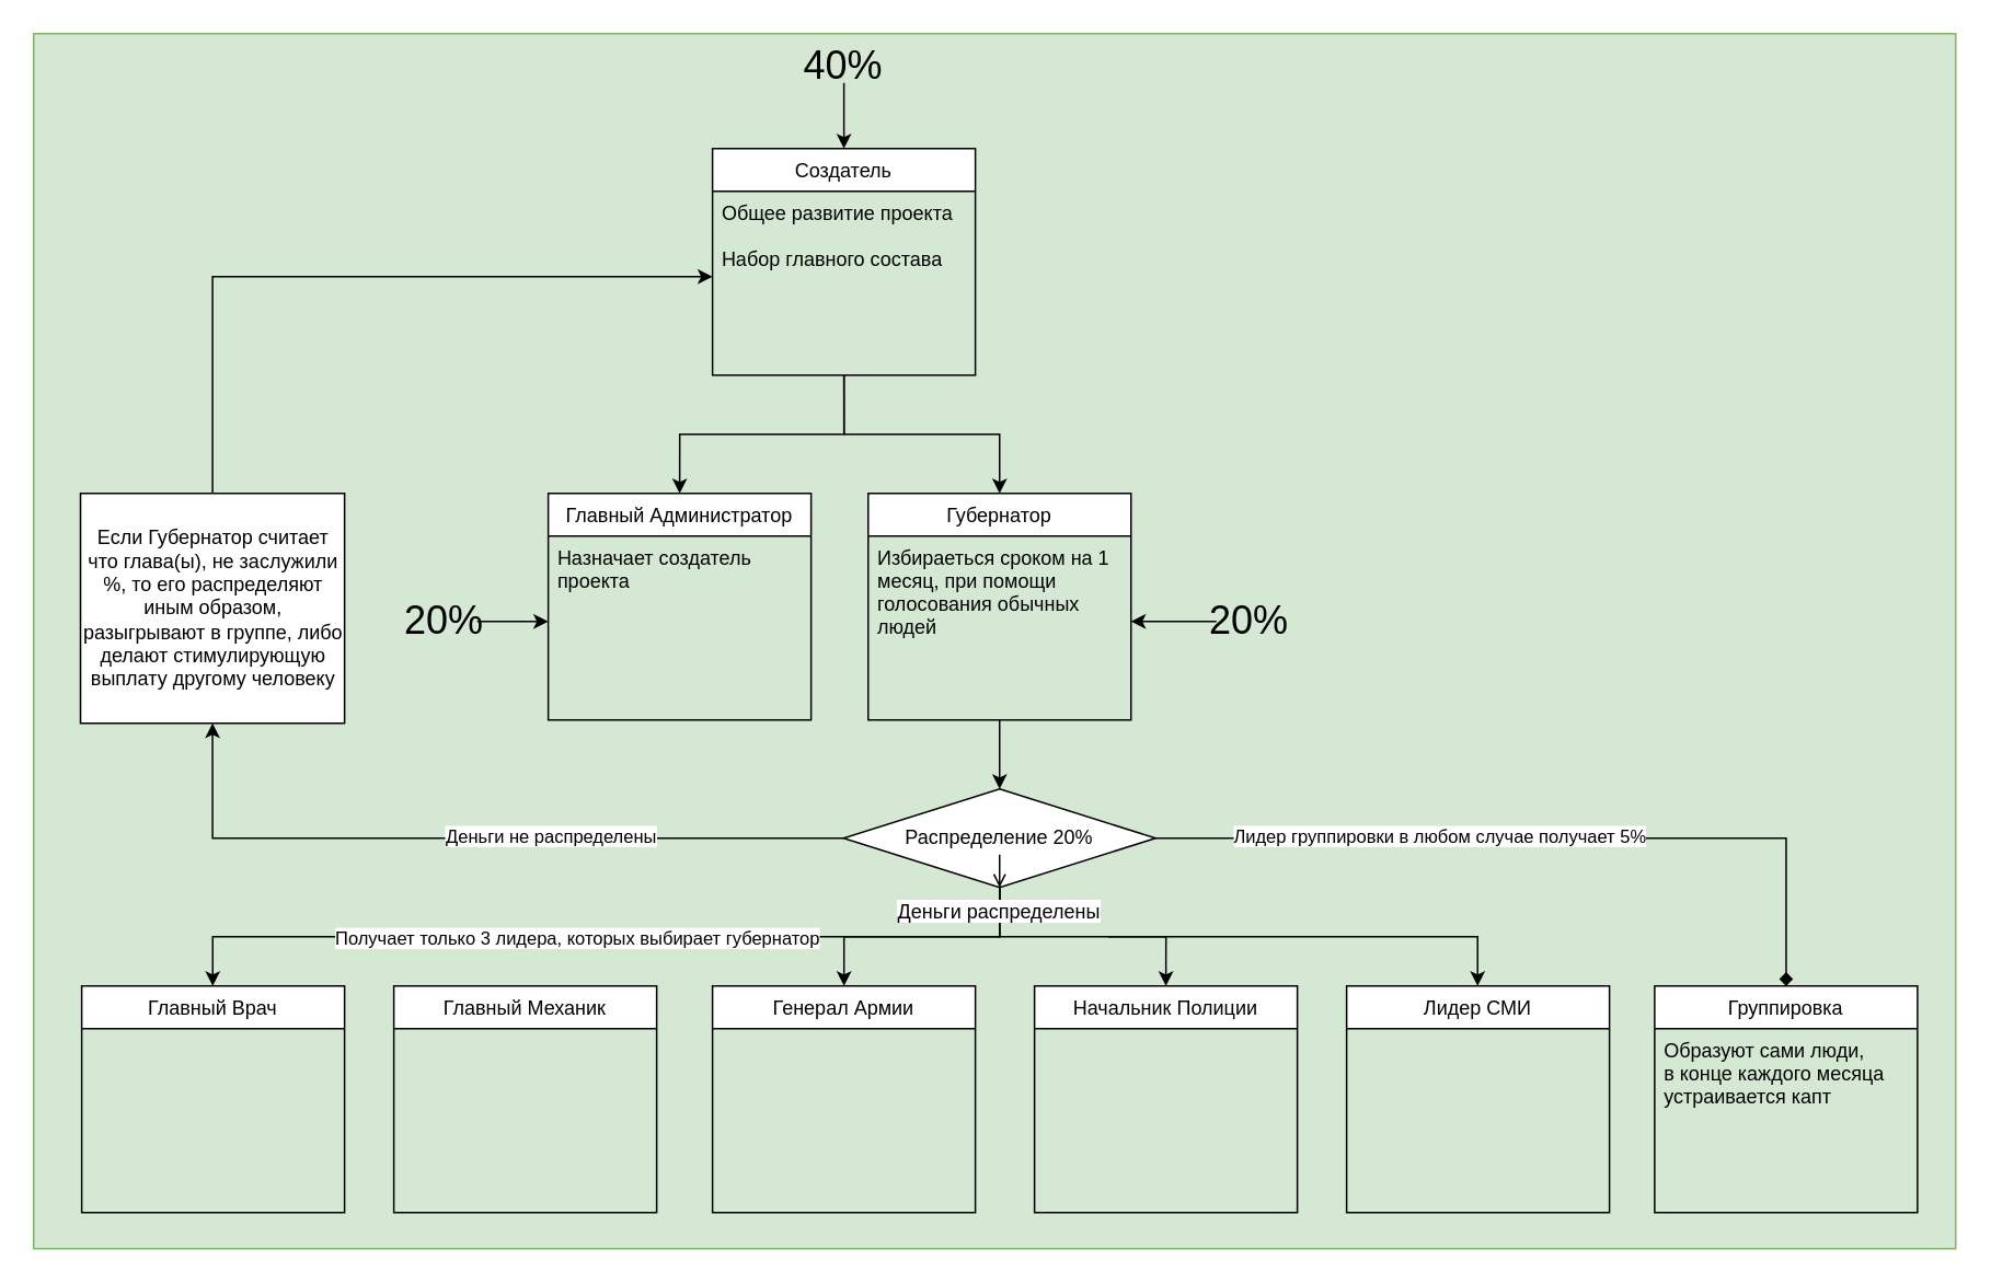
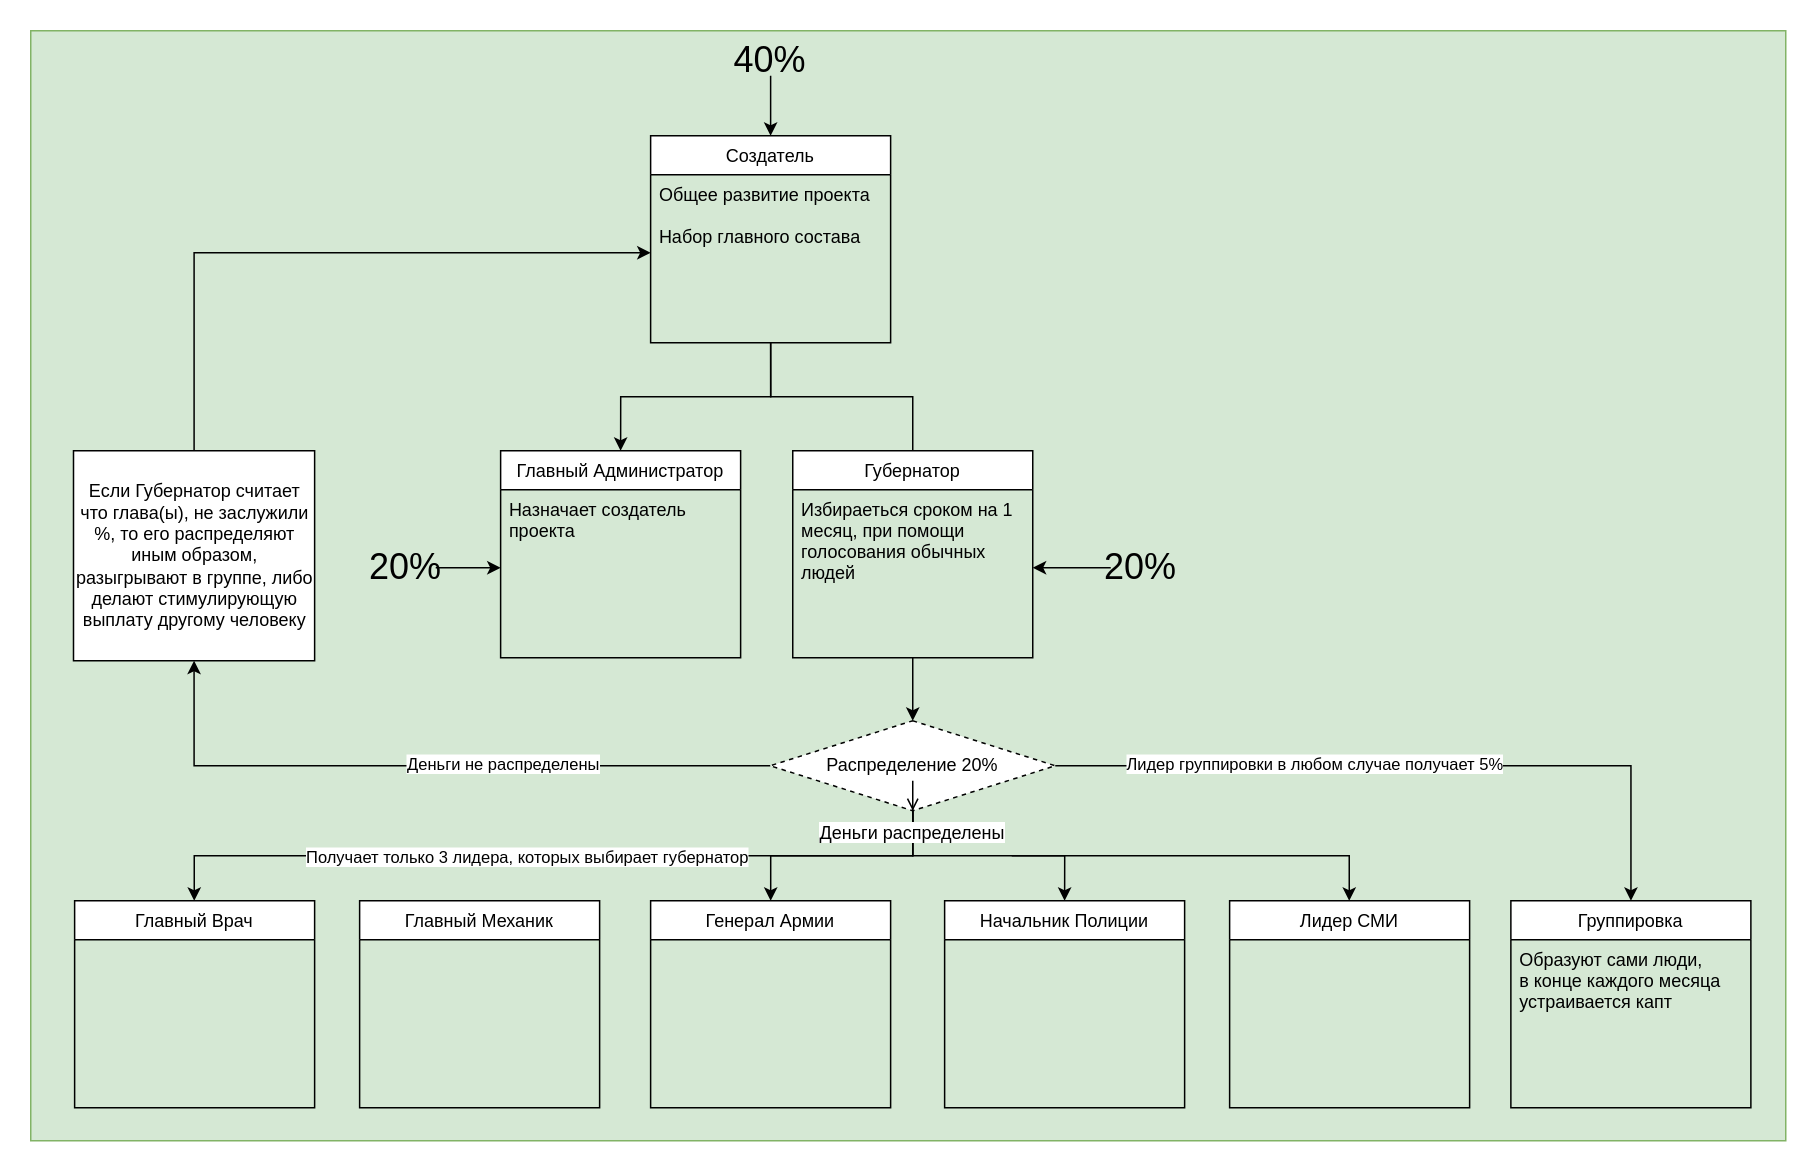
  <mxCell id="0" />
  <mxCell id="1" parent="0" />
  <mxCell id="2" value="" style="rounded=0;whiteSpace=wrap;html=1;fillColor=#d5e8d4;strokeColor=#82b366;" vertex="1" parent="1"><mxGeometry y="20" width="1170" height="740" as="geometry" x="20" /></mxCell>
  <mxCell id="3" style="edgeStyle=orthogonalEdgeStyle;rounded=0;orthogonalLoop=1;jettySize=auto;html=1;exitX=0.5;exitY=1;exitDx=0;exitDy=0;entryX=0.5;entryY=0;entryDx=0;entryDy=0;" parent="1" source="5" target="7" edge="1"><mxGeometry relative="1" as="geometry" /></mxCell>
- <mxCell id="4" style="edgeStyle=orthogonalEdgeStyle;rounded=0;orthogonalLoop=1;jettySize=auto;html=1;entryX=0.5;entryY=0;entryDx=0;entryDy=0;" parent="1" source="5" target="10" edge="1"><mxGeometry relative="1" as="geometry" /></mxCell>
+ <mxCell id="4" style="edgeStyle=orthogonalEdgeStyle;rounded=0;orthogonalLoop=1;jettySize=auto;html=1;entryX=0.5;entryY=0;entryDx=0;entryDy=0;endArrow=none;" parent="1" source="5" target="10" edge="1"><mxGeometry relative="1" as="geometry" /></mxCell>
  <mxCell id="5" value="Создатель" style="swimlane;fontStyle=0;align=center;verticalAlign=top;childLayout=stackLayout;horizontal=1;startSize=26;horizontalStack=0;resizeParent=1;resizeLast=0;collapsible=1;marginBottom=0;rounded=0;shadow=0;strokeWidth=1;" parent="1" vertex="1"><mxGeometry x="433.25" y="90" width="160" height="138" as="geometry"><mxRectangle x="130" y="380" width="160" height="26" as="alternateBounds" /></mxGeometry></mxCell>
  <mxCell id="6" value="Общее развитие проекта&#10;&#10;Набор главного состава" style="text;align=left;verticalAlign=top;spacingLeft=4;spacingRight=4;overflow=hidden;rotatable=0;points=[[0,0.5],[1,0.5]];portConstraint=eastwest;" parent="5" vertex="1"><mxGeometry y="26" width="160" height="104" as="geometry" /></mxCell>
  <mxCell id="7" value="Главный Администратор" style="swimlane;fontStyle=0;align=center;verticalAlign=top;childLayout=stackLayout;horizontal=1;startSize=26;horizontalStack=0;resizeParent=1;resizeLast=0;collapsible=1;marginBottom=0;rounded=0;shadow=0;strokeWidth=1;" parent="1" vertex="1"><mxGeometry x="333.25" y="300" width="160" height="138" as="geometry"><mxRectangle x="130" y="380" width="160" height="26" as="alternateBounds" /></mxGeometry></mxCell>
  <mxCell id="8" value="Назначает создатель &#10;проекта" style="text;align=left;verticalAlign=top;spacingLeft=4;spacingRight=4;overflow=hidden;rotatable=0;points=[[0,0.5],[1,0.5]];portConstraint=eastwest;" parent="7" vertex="1"><mxGeometry y="26" width="160" height="104" as="geometry" /></mxCell>
  <mxCell id="9" style="edgeStyle=orthogonalEdgeStyle;rounded=0;orthogonalLoop=1;jettySize=auto;html=1;entryX=0.5;entryY=0;entryDx=0;entryDy=0;" edge="1" parent="1" source="10" target="34"><mxGeometry relative="1" as="geometry" /></mxCell>
  <mxCell id="10" value="Губернатор" style="swimlane;fontStyle=0;align=center;verticalAlign=top;childLayout=stackLayout;horizontal=1;startSize=26;horizontalStack=0;resizeParent=1;resizeLast=0;collapsible=1;marginBottom=0;rounded=0;shadow=0;strokeWidth=1;" parent="1" vertex="1"><mxGeometry x="528" y="300" width="160" height="138" as="geometry"><mxRectangle x="130" y="380" width="160" height="26" as="alternateBounds" /></mxGeometry></mxCell>
  <mxCell id="11" value="Избираеться сроком на 1&#10;месяц, при помощи &#10;голосования обычных&#10;людей" style="text;align=left;verticalAlign=top;spacingLeft=4;spacingRight=4;overflow=hidden;rotatable=0;points=[[0,0.5],[1,0.5]];portConstraint=eastwest;" parent="10" vertex="1"><mxGeometry y="26" width="160" height="104" as="geometry" /></mxCell>
  <mxCell id="12" style="edgeStyle=orthogonalEdgeStyle;rounded=0;orthogonalLoop=1;jettySize=auto;html=1;entryX=0;entryY=0.5;entryDx=0;entryDy=0;" parent="1" source="13" target="8" edge="1"><mxGeometry relative="1" as="geometry" /></mxCell>
  <mxCell id="13" value="&lt;font style=&quot;font-size: 24px&quot;&gt;20%&lt;/font&gt;" style="text;html=1;strokeColor=none;fillColor=none;align=center;verticalAlign=middle;whiteSpace=wrap;rounded=0;" parent="1" vertex="1"><mxGeometry x="250" y="368" width="40" height="20" as="geometry" /></mxCell>
  <mxCell id="14" style="edgeStyle=orthogonalEdgeStyle;rounded=0;orthogonalLoop=1;jettySize=auto;html=1;" parent="1" source="15" target="11" edge="1"><mxGeometry relative="1" as="geometry" /></mxCell>
  <mxCell id="15" value="&lt;font style=&quot;font-size: 24px&quot;&gt;20%&lt;/font&gt;" style="text;html=1;strokeColor=none;fillColor=none;align=center;verticalAlign=middle;whiteSpace=wrap;rounded=0;" parent="1" vertex="1"><mxGeometry x="740" y="368" width="40" height="20" as="geometry" /></mxCell>
  <mxCell id="16" style="edgeStyle=orthogonalEdgeStyle;rounded=0;orthogonalLoop=1;jettySize=auto;html=1;" parent="1" source="17" target="5" edge="1"><mxGeometry relative="1" as="geometry" /></mxCell>
  <mxCell id="17" value="&lt;font style=&quot;font-size: 24px&quot;&gt;40%&lt;/font&gt;" style="text;html=1;strokeColor=none;fillColor=none;align=center;verticalAlign=middle;whiteSpace=wrap;rounded=0;" parent="1" vertex="1"><mxGeometry x="493.25" y="30" width="40" height="20" as="geometry" /></mxCell>
  <mxCell id="18" value="Главный Врач" style="swimlane;fontStyle=0;align=center;verticalAlign=top;childLayout=stackLayout;horizontal=1;startSize=26;horizontalStack=0;resizeParent=1;resizeLast=0;collapsible=1;marginBottom=0;rounded=0;shadow=0;strokeWidth=1;" vertex="1" parent="1"><mxGeometry x="49.25" y="600" width="160" height="138" as="geometry"><mxRectangle x="130" y="380" width="160" height="26" as="alternateBounds" /></mxGeometry></mxCell>
  <mxCell id="19" value="Главный Механик" style="swimlane;fontStyle=0;align=center;verticalAlign=top;childLayout=stackLayout;horizontal=1;startSize=26;horizontalStack=0;resizeParent=1;resizeLast=0;collapsible=1;marginBottom=0;rounded=0;shadow=0;strokeWidth=1;" vertex="1" parent="1"><mxGeometry x="239.25" y="600" width="160" height="138" as="geometry"><mxRectangle x="130" y="380" width="160" height="26" as="alternateBounds" /></mxGeometry></mxCell>
  <mxCell id="20" value="Генерал Армии" style="swimlane;fontStyle=0;align=center;verticalAlign=top;childLayout=stackLayout;horizontal=1;startSize=26;horizontalStack=0;resizeParent=1;resizeLast=0;collapsible=1;marginBottom=0;rounded=0;shadow=0;strokeWidth=1;" vertex="1" parent="1"><mxGeometry x="433.25" y="600" width="160" height="138" as="geometry"><mxRectangle x="130" y="380" width="160" height="26" as="alternateBounds" /></mxGeometry></mxCell>
  <mxCell id="21" value="Начальник Полиции" style="swimlane;fontStyle=0;align=center;verticalAlign=top;childLayout=stackLayout;horizontal=1;startSize=26;horizontalStack=0;resizeParent=1;resizeLast=0;collapsible=1;marginBottom=0;rounded=0;shadow=0;strokeWidth=1;" vertex="1" parent="1"><mxGeometry x="629.25" y="600" width="160" height="138" as="geometry"><mxRectangle x="130" y="380" width="160" height="26" as="alternateBounds" /></mxGeometry></mxCell>
  <mxCell id="22" value="Лидер СМИ" style="swimlane;fontStyle=0;align=center;verticalAlign=top;childLayout=stackLayout;horizontal=1;startSize=26;horizontalStack=0;resizeParent=1;resizeLast=0;collapsible=1;marginBottom=0;rounded=0;shadow=0;strokeWidth=1;" vertex="1" parent="1"><mxGeometry x="819.25" y="600" width="160" height="138" as="geometry"><mxRectangle x="130" y="380" width="160" height="26" as="alternateBounds" /></mxGeometry></mxCell>
  <mxCell id="23" value="Группировка" style="swimlane;fontStyle=0;align=center;verticalAlign=top;childLayout=stackLayout;horizontal=1;startSize=26;horizontalStack=0;resizeParent=1;resizeLast=0;collapsible=1;marginBottom=0;rounded=0;shadow=0;strokeWidth=1;" vertex="1" parent="1"><mxGeometry x="1006.75" y="600" width="160" height="138" as="geometry"><mxRectangle x="130" y="380" width="160" height="26" as="alternateBounds" /></mxGeometry></mxCell>
  <mxCell id="24" value="Образуют сами люди, &#10;в конце каждого месяца&#10;устраивается капт " style="text;align=left;verticalAlign=top;spacingLeft=4;spacingRight=4;overflow=hidden;rotatable=0;points=[[0,0.5],[1,0.5]];portConstraint=eastwest;" vertex="1" parent="23"><mxGeometry y="26" width="160" height="104" as="geometry" /></mxCell>
  <mxCell id="25" style="edgeStyle=orthogonalEdgeStyle;rounded=0;orthogonalLoop=1;jettySize=auto;html=1;entryX=0.5;entryY=0;entryDx=0;entryDy=0;" edge="1" parent="1" source="34" target="21"><mxGeometry relative="1" as="geometry" /></mxCell>
  <mxCell id="26" style="edgeStyle=orthogonalEdgeStyle;rounded=0;orthogonalLoop=1;jettySize=auto;html=1;" edge="1" parent="1" source="34" target="20"><mxGeometry relative="1" as="geometry" /></mxCell>
  <mxCell id="27" style="edgeStyle=orthogonalEdgeStyle;rounded=0;orthogonalLoop=1;jettySize=auto;html=1;" edge="1" parent="1" source="34" target="18"><mxGeometry relative="1" as="geometry"><Array as="points"><mxPoint x="608" y="570" /><mxPoint x="129" y="570" /></Array></mxGeometry></mxCell>
  <mxCell id="28" value="Получает только 3 лидера, которых выбирает губернатор" style="edgeLabel;html=1;align=center;verticalAlign=middle;resizable=0;points=[];" vertex="1" connectable="0" parent="27"><mxGeometry x="0.733" y="3" relative="1" as="geometry"><mxPoint x="179" y="-3" as="offset" /></mxGeometry></mxCell>
  <mxCell id="29" style="edgeStyle=orthogonalEdgeStyle;rounded=0;orthogonalLoop=1;jettySize=auto;html=1;startArrow=none;" edge="1" parent="1" source="38" target="22"><mxGeometry relative="1" as="geometry"><Array as="points"><mxPoint x="608" y="570" /><mxPoint x="899" y="570" /></Array></mxGeometry></mxCell>
- <mxCell id="30" style="edgeStyle=orthogonalEdgeStyle;rounded=0;orthogonalLoop=1;jettySize=auto;html=1;endArrow=diamond;" edge="1" parent="1" source="34" target="23"><mxGeometry relative="1" as="geometry" /></mxCell>
+ <mxCell id="30" style="edgeStyle=orthogonalEdgeStyle;rounded=0;orthogonalLoop=1;jettySize=auto;html=1;" edge="1" parent="1" source="34" target="23"><mxGeometry relative="1" as="geometry" /></mxCell>
  <mxCell id="31" value="Лидер группировки в любом случае получает 5%" style="edgeLabel;html=1;align=center;verticalAlign=middle;resizable=0;points=[];" vertex="1" connectable="0" parent="30"><mxGeometry x="-0.274" y="2" relative="1" as="geometry"><mxPoint as="offset" /></mxGeometry></mxCell>
  <mxCell id="32" style="edgeStyle=orthogonalEdgeStyle;rounded=0;orthogonalLoop=1;jettySize=auto;html=1;entryX=0.5;entryY=1;entryDx=0;entryDy=0;" edge="1" parent="1" source="34" target="36"><mxGeometry relative="1" as="geometry" /></mxCell>
  <mxCell id="33" value="Деньги не распределены" style="edgeLabel;html=1;align=center;verticalAlign=middle;resizable=0;points=[];" vertex="1" connectable="0" parent="32"><mxGeometry x="-0.212" y="-2" relative="1" as="geometry"><mxPoint as="offset" /></mxGeometry></mxCell>
- <mxCell id="34" value="Распределение 20%" style="rhombus;whiteSpace=wrap;html=1;" vertex="1" parent="1"><mxGeometry x="513" y="480" width="190" height="60" as="geometry" /></mxCell>
+ <mxCell id="34" value="Распределение 20%" style="rhombus;whiteSpace=wrap;html=1;dashed=1;" vertex="1" parent="1"><mxGeometry x="513" y="480" width="190" height="60" as="geometry" /></mxCell>
  <mxCell id="35" style="edgeStyle=orthogonalEdgeStyle;rounded=0;orthogonalLoop=1;jettySize=auto;html=1;entryX=0;entryY=0.5;entryDx=0;entryDy=0;" edge="1" parent="1" source="36" target="6"><mxGeometry relative="1" as="geometry" /></mxCell>
  <mxCell id="36" value="Если Губернатор считает что глава(ы), не заслужили %, то его распределяют иным образом, разыгрывают в группе, либо делают стимулирующую выплату другому человеку" style="rounded=0;whiteSpace=wrap;html=1;" vertex="1" parent="1"><mxGeometry x="48.5" y="300" width="160.75" height="140" as="geometry" /></mxCell>
  <mxCell id="37" value="" style="edgeStyle=orthogonalEdgeStyle;rounded=0;orthogonalLoop=1;jettySize=auto;html=1;endArrow=open;" edge="1" parent="1" source="34" target="38"><mxGeometry relative="1" as="geometry"><mxPoint x="608" y="540" as="sourcePoint" /><mxPoint x="899" y="600" as="targetPoint" /><Array as="points" /></mxGeometry></mxCell>
  <mxCell id="38" value="&lt;span style=&quot;background-color: rgb(255, 255, 255);&quot;&gt;Деньги распределены&lt;/span&gt;" style="text;html=1;strokeColor=none;fillColor=none;align=center;verticalAlign=middle;whiteSpace=wrap;rounded=0;" vertex="1" parent="1"><mxGeometry x="542" y="540" width="132" height="30" as="geometry" /></mxCell>
